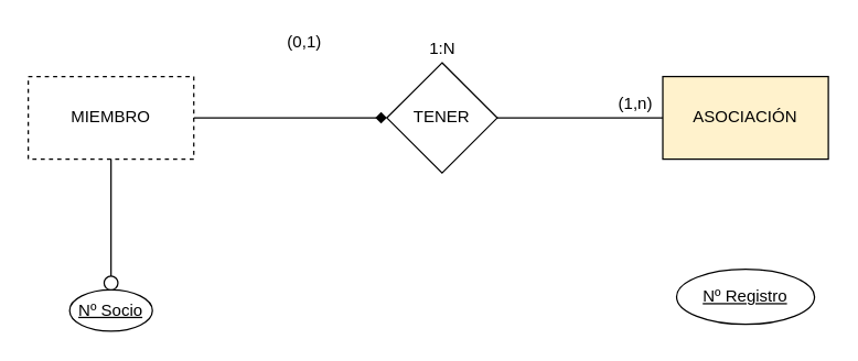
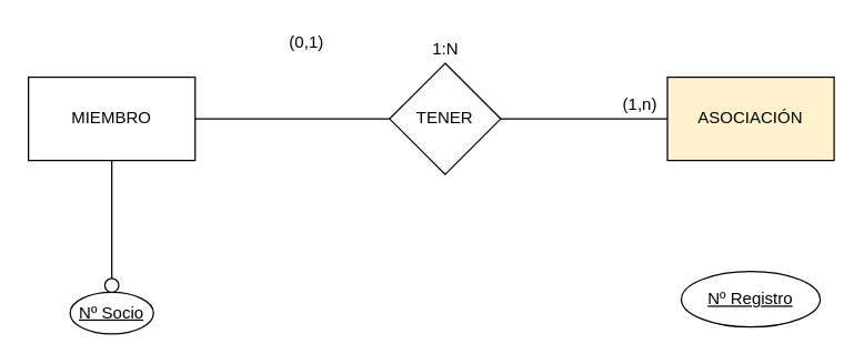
  <mxCell id="0" />
  <mxCell id="1" parent="0" />
  <mxCell id="2" value="&lt;font style=&quot;vertical-align: inherit&quot;&gt;&lt;font style=&quot;vertical-align: inherit&quot;&gt;&lt;font style=&quot;vertical-align: inherit&quot;&gt;&lt;font style=&quot;vertical-align: inherit&quot;&gt;ASOCIACIÓN&lt;/font&gt;&lt;/font&gt;&lt;br&gt;&lt;/font&gt;&lt;/font&gt;" style="rounded=0;whiteSpace=wrap;html=1;fillColor=#fff2cc;" parent="1" vertex="1"><mxGeometry x="480" y="55" width="120" height="60" as="geometry" /></mxCell>
- <mxCell id="3" value="&lt;font style=&quot;vertical-align: inherit&quot;&gt;&lt;font style=&quot;vertical-align: inherit&quot;&gt;MIEMBRO&lt;/font&gt;&lt;/font&gt;" style="rounded=0;whiteSpace=wrap;html=1;dashed=1;" parent="1" vertex="1"><mxGeometry x="20" y="55" width="120" height="60" as="geometry" /></mxCell>
+ <mxCell id="3" value="&lt;font style=&quot;vertical-align: inherit&quot;&gt;&lt;font style=&quot;vertical-align: inherit&quot;&gt;MIEMBRO&lt;/font&gt;&lt;/font&gt;" style="rounded=0;whiteSpace=wrap;html=1;" parent="1" vertex="1"><mxGeometry x="20" y="55" width="120" height="60" as="geometry" /></mxCell>
  <mxCell id="4" value="&lt;font style=&quot;vertical-align: inherit&quot;&gt;&lt;font style=&quot;vertical-align: inherit&quot;&gt;TENER&lt;/font&gt;&lt;/font&gt;" style="rhombus;whiteSpace=wrap;html=1;" parent="1" vertex="1"><mxGeometry x="280" y="45" width="80" height="80" as="geometry" /></mxCell>
  <mxCell id="5" value="" style="endArrow=none;html=1;rounded=0;entryX=0;entryY=0.5;entryDx=0;entryDy=0;" parent="1" source="4" target="2" edge="1"><mxGeometry width="50" height="50" relative="1" as="geometry"><mxPoint x="290" y="145" as="sourcePoint" /><mxPoint x="340" y="95" as="targetPoint" /></mxGeometry></mxCell>
- <mxCell id="6" value="" style="endArrow=diamond;html=1;rounded=0;exitX=1;exitY=0.5;exitDx=0;exitDy=0;entryX=0;entryY=0.5;entryDx=0;entryDy=0;" parent="1" source="3" target="4" edge="1"><mxGeometry width="50" height="50" relative="1" as="geometry"><mxPoint x="290" y="145" as="sourcePoint" /><mxPoint x="340" y="95" as="targetPoint" /></mxGeometry></mxCell>
+ <mxCell id="6" value="" style="endArrow=none;html=1;rounded=0;exitX=1;exitY=0.5;exitDx=0;exitDy=0;entryX=0;entryY=0.5;entryDx=0;entryDy=0;" parent="1" source="3" target="4" edge="1"><mxGeometry width="50" height="50" relative="1" as="geometry"><mxPoint x="290" y="145" as="sourcePoint" /><mxPoint x="340" y="95" as="targetPoint" /></mxGeometry></mxCell>
  <mxCell id="7" value="&lt;font style=&quot;vertical-align: inherit&quot;&gt;&lt;font style=&quot;vertical-align: inherit&quot;&gt;&lt;font style=&quot;vertical-align: inherit&quot;&gt;&lt;font style=&quot;vertical-align: inherit&quot;&gt;(0,1)&lt;/font&gt;&lt;/font&gt;&lt;/font&gt;&lt;/font&gt;" style="text;html=1;align=center;verticalAlign=middle;resizable=0;points=[];autosize=1;strokeColor=none;fillColor=none;" parent="1" vertex="1"><mxGeometry x="200" y="20" width="40" height="20" as="geometry" /></mxCell>
  <mxCell id="8" value="&lt;font style=&quot;vertical-align: inherit&quot;&gt;&lt;font style=&quot;vertical-align: inherit&quot;&gt;(1,n)&lt;/font&gt;&lt;/font&gt;" style="text;html=1;align=center;verticalAlign=middle;resizable=0;points=[];autosize=1;strokeColor=none;fillColor=none;" parent="1" vertex="1"><mxGeometry x="440" y="65" width="40" height="20" as="geometry" /></mxCell>
  <mxCell id="9" value="&lt;font style=&quot;vertical-align: inherit&quot;&gt;&lt;font style=&quot;vertical-align: inherit&quot;&gt;&lt;font style=&quot;vertical-align: inherit&quot;&gt;&lt;font style=&quot;vertical-align: inherit&quot;&gt;1:N&lt;br&gt;&lt;/font&gt;&lt;/font&gt;&lt;/font&gt;&lt;/font&gt;" style="text;html=1;align=center;verticalAlign=middle;resizable=0;points=[];autosize=1;strokeColor=none;fillColor=none;" parent="1" vertex="1"><mxGeometry x="305" y="25" width="30" height="20" as="geometry" /></mxCell>
  <mxCell id="10" value="&lt;font style=&quot;vertical-align: inherit&quot;&gt;&lt;font style=&quot;vertical-align: inherit&quot;&gt;&lt;u&gt;Nº Socio&lt;/u&gt;&lt;/font&gt;&lt;/font&gt;" style="ellipse;whiteSpace=wrap;html=1;" parent="1" vertex="1"><mxGeometry x="50" y="210" width="60" height="30" as="geometry" /></mxCell>
  <mxCell id="11" value="" style="endArrow=none;html=1;rounded=0;exitX=0.5;exitY=1;exitDx=0;exitDy=0;entryX=0.5;entryY=0;entryDx=0;entryDy=0;" parent="1" source="3" edge="1" target="12"><mxGeometry width="50" height="50" relative="1" as="geometry"><mxPoint x="340" y="235" as="sourcePoint" /><mxPoint x="440" y="225" as="targetPoint" /></mxGeometry></mxCell>
  <mxCell id="12" value="" style="ellipse;whiteSpace=wrap;html=1;aspect=fixed;" parent="1" vertex="1"><mxGeometry x="75" y="200" width="10" height="10" as="geometry" /></mxCell>
  <mxCell id="13" value="Nº Registro" style="ellipse;whiteSpace=wrap;html=1;align=center;fontStyle=4;" vertex="1" parent="1"><mxGeometry x="490" y="195" width="100" height="40" as="geometry" /></mxCell>
